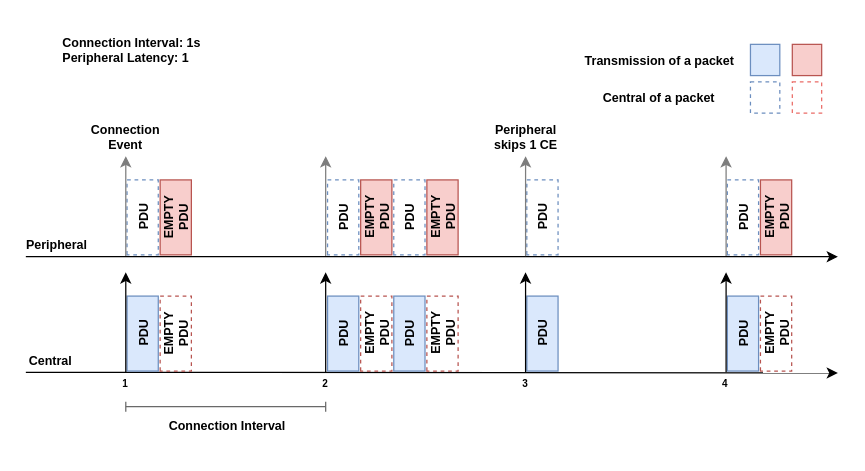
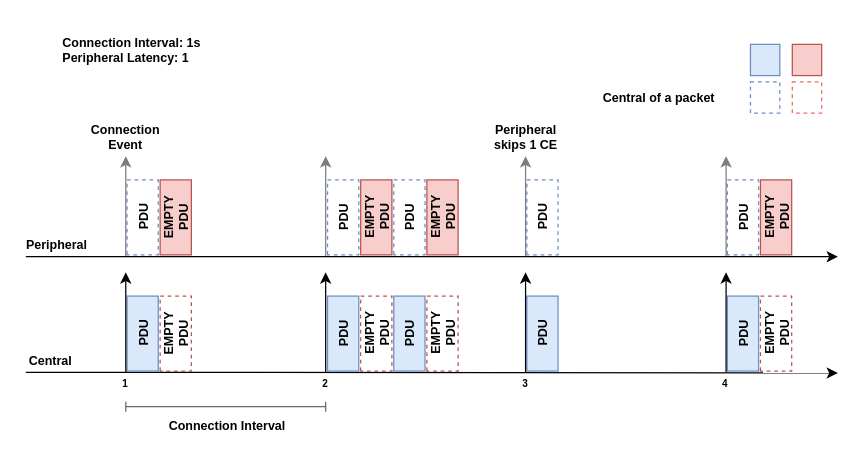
  <mxCell id="0" />
  <mxCell id="1" parent="0" />
  <mxCell id="2" value="" style="endArrow=classic;html=1;rounded=0;endFill=1;" parent="1" edge="1"><mxGeometry width="50" height="50" relative="1" as="geometry"><mxPoint x="20" y="297.5" as="sourcePoint" /><mxPoint x="670" y="298" as="targetPoint" /></mxGeometry></mxCell>
  <mxCell id="3" value="" style="endArrow=classic;html=1;rounded=0;endFill=1;" parent="1" edge="1"><mxGeometry width="50" height="50" relative="1" as="geometry"><mxPoint x="20" y="205" as="sourcePoint" /><mxPoint x="670" y="205" as="targetPoint" /></mxGeometry></mxCell>
  <mxCell id="4" value="&lt;b&gt;Peripheral&lt;/b&gt;" style="text;html=1;strokeColor=none;fillColor=none;align=center;verticalAlign=middle;whiteSpace=wrap;rounded=0;fontSize=10;" parent="1" vertex="1"><mxGeometry x="20" y="185" width="50" height="20" as="geometry" /></mxCell>
  <mxCell id="5" value="&lt;b&gt;Central&lt;br&gt;&lt;/b&gt;" style="text;html=1;strokeColor=none;fillColor=none;align=center;verticalAlign=middle;whiteSpace=wrap;rounded=0;fontSize=10;" parent="1" vertex="1"><mxGeometry x="20" y="277.5" width="40" height="20" as="geometry" /></mxCell>
  <mxCell id="6" value="&lt;b&gt;PDU&lt;/b&gt;" style="rounded=0;whiteSpace=wrap;html=1;fontSize=10;rotation=-90;fillColor=#dae8fc;strokeColor=#6c8ebf;" parent="1" vertex="1"><mxGeometry x="83.5" y="254" width="60" height="25" as="geometry" /></mxCell>
  <mxCell id="7" value="" style="endArrow=classic;html=1;rounded=0;exitX=0.5;exitY=0;exitDx=0;exitDy=0;strokeColor=#000000;" parent="1" source="31" edge="1"><mxGeometry width="50" height="50" relative="1" as="geometry"><mxPoint x="110" y="347.5" as="sourcePoint" /><mxPoint x="100" y="217.5" as="targetPoint" /></mxGeometry></mxCell>
  <mxCell id="8" value="&lt;b&gt;EMPTY PDU&lt;br&gt;&lt;/b&gt;" style="rounded=0;whiteSpace=wrap;html=1;fontSize=10;rotation=-90;fillColor=#f8cecc;strokeColor=#b85450;" parent="1" vertex="1"><mxGeometry x="110" y="161" width="60" height="25" as="geometry" /></mxCell>
  <mxCell id="9" value="" style="endArrow=baseDash;startArrow=baseDash;html=1;rounded=0;fontSize=10;startFill=0;endFill=0;strokeColor=#696969;" parent="1" edge="1"><mxGeometry width="50" height="50" relative="1" as="geometry"><mxPoint x="100" y="325" as="sourcePoint" /><mxPoint x="260" y="325" as="targetPoint" /></mxGeometry></mxCell>
  <mxCell id="10" value="&lt;b&gt;Connection Interval&lt;/b&gt;" style="text;html=1;strokeColor=none;fillColor=none;align=center;verticalAlign=middle;whiteSpace=wrap;rounded=0;fontSize=10;" parent="1" vertex="1"><mxGeometry x="129" y="325" width="105" height="30" as="geometry" /></mxCell>
  <mxCell id="11" value="&lt;b&gt;PDU&lt;/b&gt;" style="rounded=0;whiteSpace=wrap;html=1;fontSize=10;rotation=-90;fillColor=none;strokeColor=#6c8ebf;dashed=1;" vertex="1" parent="1"><mxGeometry x="83.5" y="161" width="60" height="25" as="geometry" /></mxCell>
  <mxCell id="12" value="&lt;b&gt;EMPTY PDU&lt;br&gt;&lt;/b&gt;" style="rounded=0;whiteSpace=wrap;html=1;fontSize=10;rotation=-90;fillColor=none;strokeColor=#b85450;dashed=1;" vertex="1" parent="1"><mxGeometry x="110" y="254" width="60" height="25" as="geometry" /></mxCell>
  <mxCell id="13" value="" style="endArrow=classic;html=1;rounded=0;exitX=0;exitY=0;exitDx=0;exitDy=0;strokeColor=#7D7D7D;" edge="1" parent="1"><mxGeometry width="50" height="50" relative="1" as="geometry"><mxPoint x="100" y="204.5" as="sourcePoint" /><mxPoint x="100" y="124.5" as="targetPoint" /></mxGeometry></mxCell>
  <mxCell id="14" value="&lt;b&gt;Connection Event&lt;/b&gt;" style="text;html=1;strokeColor=none;fillColor=none;align=center;verticalAlign=middle;whiteSpace=wrap;rounded=0;fontSize=10;" vertex="1" parent="1"><mxGeometry x="70" y="94" width="60" height="30" as="geometry" /></mxCell>
  <mxCell id="15" value="&lt;b&gt;PDU&lt;/b&gt;" style="rounded=0;whiteSpace=wrap;html=1;fontSize=10;rotation=-90;fillColor=#dae8fc;strokeColor=#6c8ebf;" vertex="1" parent="1"><mxGeometry x="244" y="254" width="60" height="25" as="geometry" /></mxCell>
  <mxCell id="16" value="&lt;b&gt;EMPTY PDU&lt;br&gt;&lt;/b&gt;" style="rounded=0;whiteSpace=wrap;html=1;fontSize=10;rotation=-90;fillColor=none;strokeColor=#b85450;dashed=1;" vertex="1" parent="1"><mxGeometry x="270.5" y="254" width="60" height="25" as="geometry" /></mxCell>
  <mxCell id="17" value="" style="endArrow=classic;html=1;rounded=0;exitX=0;exitY=0;exitDx=0;exitDy=0;" parent="1" edge="1"><mxGeometry width="50" height="50" relative="1" as="geometry"><mxPoint x="260" y="297.5" as="sourcePoint" /><mxPoint x="260" y="217.5" as="targetPoint" /></mxGeometry></mxCell>
  <mxCell id="18" value="&lt;b&gt;EMPTY PDU&lt;br&gt;&lt;/b&gt;" style="rounded=0;whiteSpace=wrap;html=1;fontSize=10;rotation=-90;fillColor=#f8cecc;strokeColor=#b85450;" vertex="1" parent="1"><mxGeometry x="270.5" y="161" width="60" height="25" as="geometry" /></mxCell>
  <mxCell id="19" value="&lt;b&gt;PDU&lt;/b&gt;" style="rounded=0;whiteSpace=wrap;html=1;fontSize=10;rotation=-90;fillColor=none;strokeColor=#6c8ebf;dashed=1;" vertex="1" parent="1"><mxGeometry x="244" y="161" width="60" height="25" as="geometry" /></mxCell>
  <mxCell id="20" value="&lt;b&gt;PDU&lt;/b&gt;" style="rounded=0;whiteSpace=wrap;html=1;fontSize=10;rotation=-90;fillColor=#dae8fc;strokeColor=#6c8ebf;" vertex="1" parent="1"><mxGeometry x="297" y="254" width="60" height="25" as="geometry" /></mxCell>
  <mxCell id="21" value="&lt;b&gt;EMPTY PDU&lt;br&gt;&lt;/b&gt;" style="rounded=0;whiteSpace=wrap;html=1;fontSize=10;rotation=-90;fillColor=none;strokeColor=#b85450;dashed=1;" vertex="1" parent="1"><mxGeometry x="323.5" y="254" width="60" height="25" as="geometry" /></mxCell>
  <mxCell id="22" value="&lt;b&gt;EMPTY PDU&lt;br&gt;&lt;/b&gt;" style="rounded=0;whiteSpace=wrap;html=1;fontSize=10;rotation=-90;fillColor=#f8cecc;strokeColor=#b85450;" vertex="1" parent="1"><mxGeometry x="323.5" y="161" width="60" height="25" as="geometry" /></mxCell>
  <mxCell id="23" value="&lt;b&gt;PDU&lt;/b&gt;" style="rounded=0;whiteSpace=wrap;html=1;fontSize=10;rotation=-90;fillColor=none;strokeColor=#6c8ebf;dashed=1;" vertex="1" parent="1"><mxGeometry x="297" y="161" width="60" height="25" as="geometry" /></mxCell>
  <mxCell id="24" value="" style="endArrow=classic;html=1;rounded=0;exitX=0;exitY=0;exitDx=0;exitDy=0;strokeColor=#7D7D7D;" edge="1" parent="1"><mxGeometry width="50" height="50" relative="1" as="geometry"><mxPoint x="260" y="204.5" as="sourcePoint" /><mxPoint x="260" y="124.5" as="targetPoint" /></mxGeometry></mxCell>
  <mxCell id="25" value="" style="rounded=0;whiteSpace=wrap;html=1;fontSize=10;rotation=0;fillColor=none;strokeColor=#6c8ebf;dashed=1;" vertex="1" parent="1"><mxGeometry x="600" y="65" width="23.5" height="25" as="geometry" /></mxCell>
  <mxCell id="26" value="" style="rounded=0;whiteSpace=wrap;html=1;fontSize=10;rotation=0;fillColor=#dae8fc;strokeColor=#6c8ebf;" vertex="1" parent="1"><mxGeometry x="600" y="35" width="23.5" height="25" as="geometry" /></mxCell>
- <mxCell id="27" value="&lt;b&gt;Transmission of a packet&lt;/b&gt;" style="text;html=1;strokeColor=none;fillColor=none;align=center;verticalAlign=middle;whiteSpace=wrap;rounded=0;fontSize=10;" vertex="1" parent="1"><mxGeometry x="463.5" y="35" width="126.5" height="25" as="geometry" /></mxCell>
  <mxCell id="28" value="&lt;b&gt;Central of a packet&lt;/b&gt;" style="text;html=1;strokeColor=none;fillColor=none;align=center;verticalAlign=middle;whiteSpace=wrap;rounded=0;fontSize=10;" vertex="1" parent="1"><mxGeometry x="473" y="65" width="107.5" height="25" as="geometry" /></mxCell>
  <mxCell id="29" value="" style="rounded=0;whiteSpace=wrap;html=1;fontSize=10;rotation=0;fillColor=none;strokeColor=#EA6B66;dashed=1;" vertex="1" parent="1"><mxGeometry x="633.5" y="65" width="23.5" height="25" as="geometry" /></mxCell>
  <mxCell id="30" value="" style="rounded=0;whiteSpace=wrap;html=1;fontSize=10;rotation=0;fillColor=#f8cecc;strokeColor=#b85450;" vertex="1" parent="1"><mxGeometry x="633.5" y="35" width="23.5" height="25" as="geometry" /></mxCell>
  <mxCell id="31" value="&lt;font style=&quot;font-size: 8px;&quot;&gt;&lt;b&gt;1&lt;/b&gt;&lt;/font&gt;" style="text;html=1;strokeColor=none;fillColor=none;align=center;verticalAlign=middle;whiteSpace=wrap;rounded=0;dashed=1;" vertex="1" parent="1"><mxGeometry x="95" y="297.5" width="10" height="17.5" as="geometry" /></mxCell>
  <mxCell id="32" value="&lt;font style=&quot;font-size: 8px;&quot;&gt;&lt;b&gt;2&lt;/b&gt;&lt;/font&gt;" style="text;html=1;strokeColor=none;fillColor=none;align=center;verticalAlign=middle;whiteSpace=wrap;rounded=0;dashed=1;" vertex="1" parent="1"><mxGeometry x="255" y="297.5" width="10" height="17.5" as="geometry" /></mxCell>
  <mxCell id="33" value="&lt;font style=&quot;font-size: 8px;&quot;&gt;&lt;b&gt;3&lt;/b&gt;&lt;/font&gt;" style="text;html=1;strokeColor=none;fillColor=none;align=center;verticalAlign=middle;whiteSpace=wrap;rounded=0;dashed=1;" vertex="1" parent="1"><mxGeometry x="415" y="297.5" width="10" height="17.5" as="geometry" /></mxCell>
  <mxCell id="34" value="&lt;b&gt;PDU&lt;/b&gt;" style="rounded=0;whiteSpace=wrap;html=1;fontSize=10;rotation=-90;fillColor=#dae8fc;strokeColor=#6c8ebf;" vertex="1" parent="1"><mxGeometry x="403.5" y="254" width="60" height="25" as="geometry" /></mxCell>
  <mxCell id="35" value="" style="endArrow=classic;html=1;rounded=0;exitX=0.5;exitY=0;exitDx=0;exitDy=0;strokeColor=#000000;" edge="1" parent="1" source="33"><mxGeometry width="50" height="50" relative="1" as="geometry"><mxPoint x="430" y="347.5" as="sourcePoint" /><mxPoint x="420" y="217.5" as="targetPoint" /></mxGeometry></mxCell>
  <mxCell id="36" value="&lt;b&gt;PDU&lt;/b&gt;" style="rounded=0;whiteSpace=wrap;html=1;fontSize=10;rotation=-90;fillColor=none;strokeColor=#6c8ebf;dashed=1;" vertex="1" parent="1"><mxGeometry x="403.5" y="161" width="60" height="25" as="geometry" /></mxCell>
  <mxCell id="37" value="" style="endArrow=classic;html=1;rounded=0;exitX=0;exitY=0;exitDx=0;exitDy=0;strokeColor=#7D7D7D;" edge="1" parent="1"><mxGeometry width="50" height="50" relative="1" as="geometry"><mxPoint x="420" y="204.5" as="sourcePoint" /><mxPoint x="420" y="124.5" as="targetPoint" /></mxGeometry></mxCell>
  <mxCell id="38" value="&lt;b&gt;PDU&lt;/b&gt;" style="rounded=0;whiteSpace=wrap;html=1;fontSize=10;rotation=-90;fillColor=#dae8fc;strokeColor=#6c8ebf;" vertex="1" parent="1"><mxGeometry x="564" y="254" width="60" height="25" as="geometry" /></mxCell>
  <mxCell id="39" value="" style="endArrow=classic;html=1;rounded=0;exitX=0.5;exitY=0;exitDx=0;exitDy=0;strokeColor=#000000;" edge="1" parent="1"><mxGeometry width="50" height="50" relative="1" as="geometry"><mxPoint x="580.5" y="297.5" as="sourcePoint" /><mxPoint x="580.5" y="217.5" as="targetPoint" /></mxGeometry></mxCell>
  <mxCell id="40" value="&lt;b&gt;EMPTY PDU&lt;br&gt;&lt;/b&gt;" style="rounded=0;whiteSpace=wrap;html=1;fontSize=10;rotation=-90;fillColor=#f8cecc;strokeColor=#b85450;" vertex="1" parent="1"><mxGeometry x="590.5" y="161" width="60" height="25" as="geometry" /></mxCell>
  <mxCell id="41" value="&lt;b&gt;PDU&lt;/b&gt;" style="rounded=0;whiteSpace=wrap;html=1;fontSize=10;rotation=-90;fillColor=none;strokeColor=#6c8ebf;dashed=1;" vertex="1" parent="1"><mxGeometry x="564" y="161" width="60" height="25" as="geometry" /></mxCell>
  <mxCell id="42" value="&lt;b&gt;EMPTY PDU&lt;br&gt;&lt;/b&gt;" style="rounded=0;whiteSpace=wrap;html=1;fontSize=10;rotation=-90;fillColor=none;strokeColor=#b85450;dashed=1;" vertex="1" parent="1"><mxGeometry x="590.5" y="254" width="60" height="25" as="geometry" /></mxCell>
  <mxCell id="43" value="" style="endArrow=classic;html=1;rounded=0;exitX=0;exitY=0;exitDx=0;exitDy=0;strokeColor=#7D7D7D;" edge="1" parent="1"><mxGeometry width="50" height="50" relative="1" as="geometry"><mxPoint x="580.5" y="204.5" as="sourcePoint" /><mxPoint x="580.5" y="124.5" as="targetPoint" /></mxGeometry></mxCell>
  <mxCell id="44" value="&lt;font style=&quot;font-size: 8px;&quot;&gt;&lt;b&gt;4&lt;/b&gt;&lt;/font&gt;" style="text;html=1;strokeColor=none;fillColor=none;align=center;verticalAlign=middle;whiteSpace=wrap;rounded=0;dashed=1;" vertex="1" parent="1"><mxGeometry x="574.5" y="297.5" width="10" height="17.5" as="geometry" /></mxCell>
  <mxCell id="45" value="&lt;div style=&quot;text-align: left;&quot;&gt;&lt;b style=&quot;background-color: initial;&quot;&gt;Connection Interval: 1s&lt;/b&gt;&lt;/div&gt;&lt;b&gt;&lt;div style=&quot;text-align: left;&quot;&gt;&lt;b style=&quot;background-color: initial;&quot;&gt;Peripheral Latency: 1&lt;/b&gt;&lt;/div&gt;&lt;/b&gt;" style="text;html=1;strokeColor=none;fillColor=none;align=center;verticalAlign=middle;whiteSpace=wrap;rounded=0;fontSize=10;" vertex="1" parent="1"><mxGeometry x="40" y="20" width="130" height="40" as="geometry" /></mxCell>
  <mxCell id="46" value="&lt;b&gt;Peripheral skips 1 CE&lt;/b&gt;" style="text;html=1;strokeColor=none;fillColor=none;align=center;verticalAlign=middle;whiteSpace=wrap;rounded=0;fontSize=10;" vertex="1" parent="1"><mxGeometry x="380.5" y="94" width="79" height="30" as="geometry" /></mxCell>
